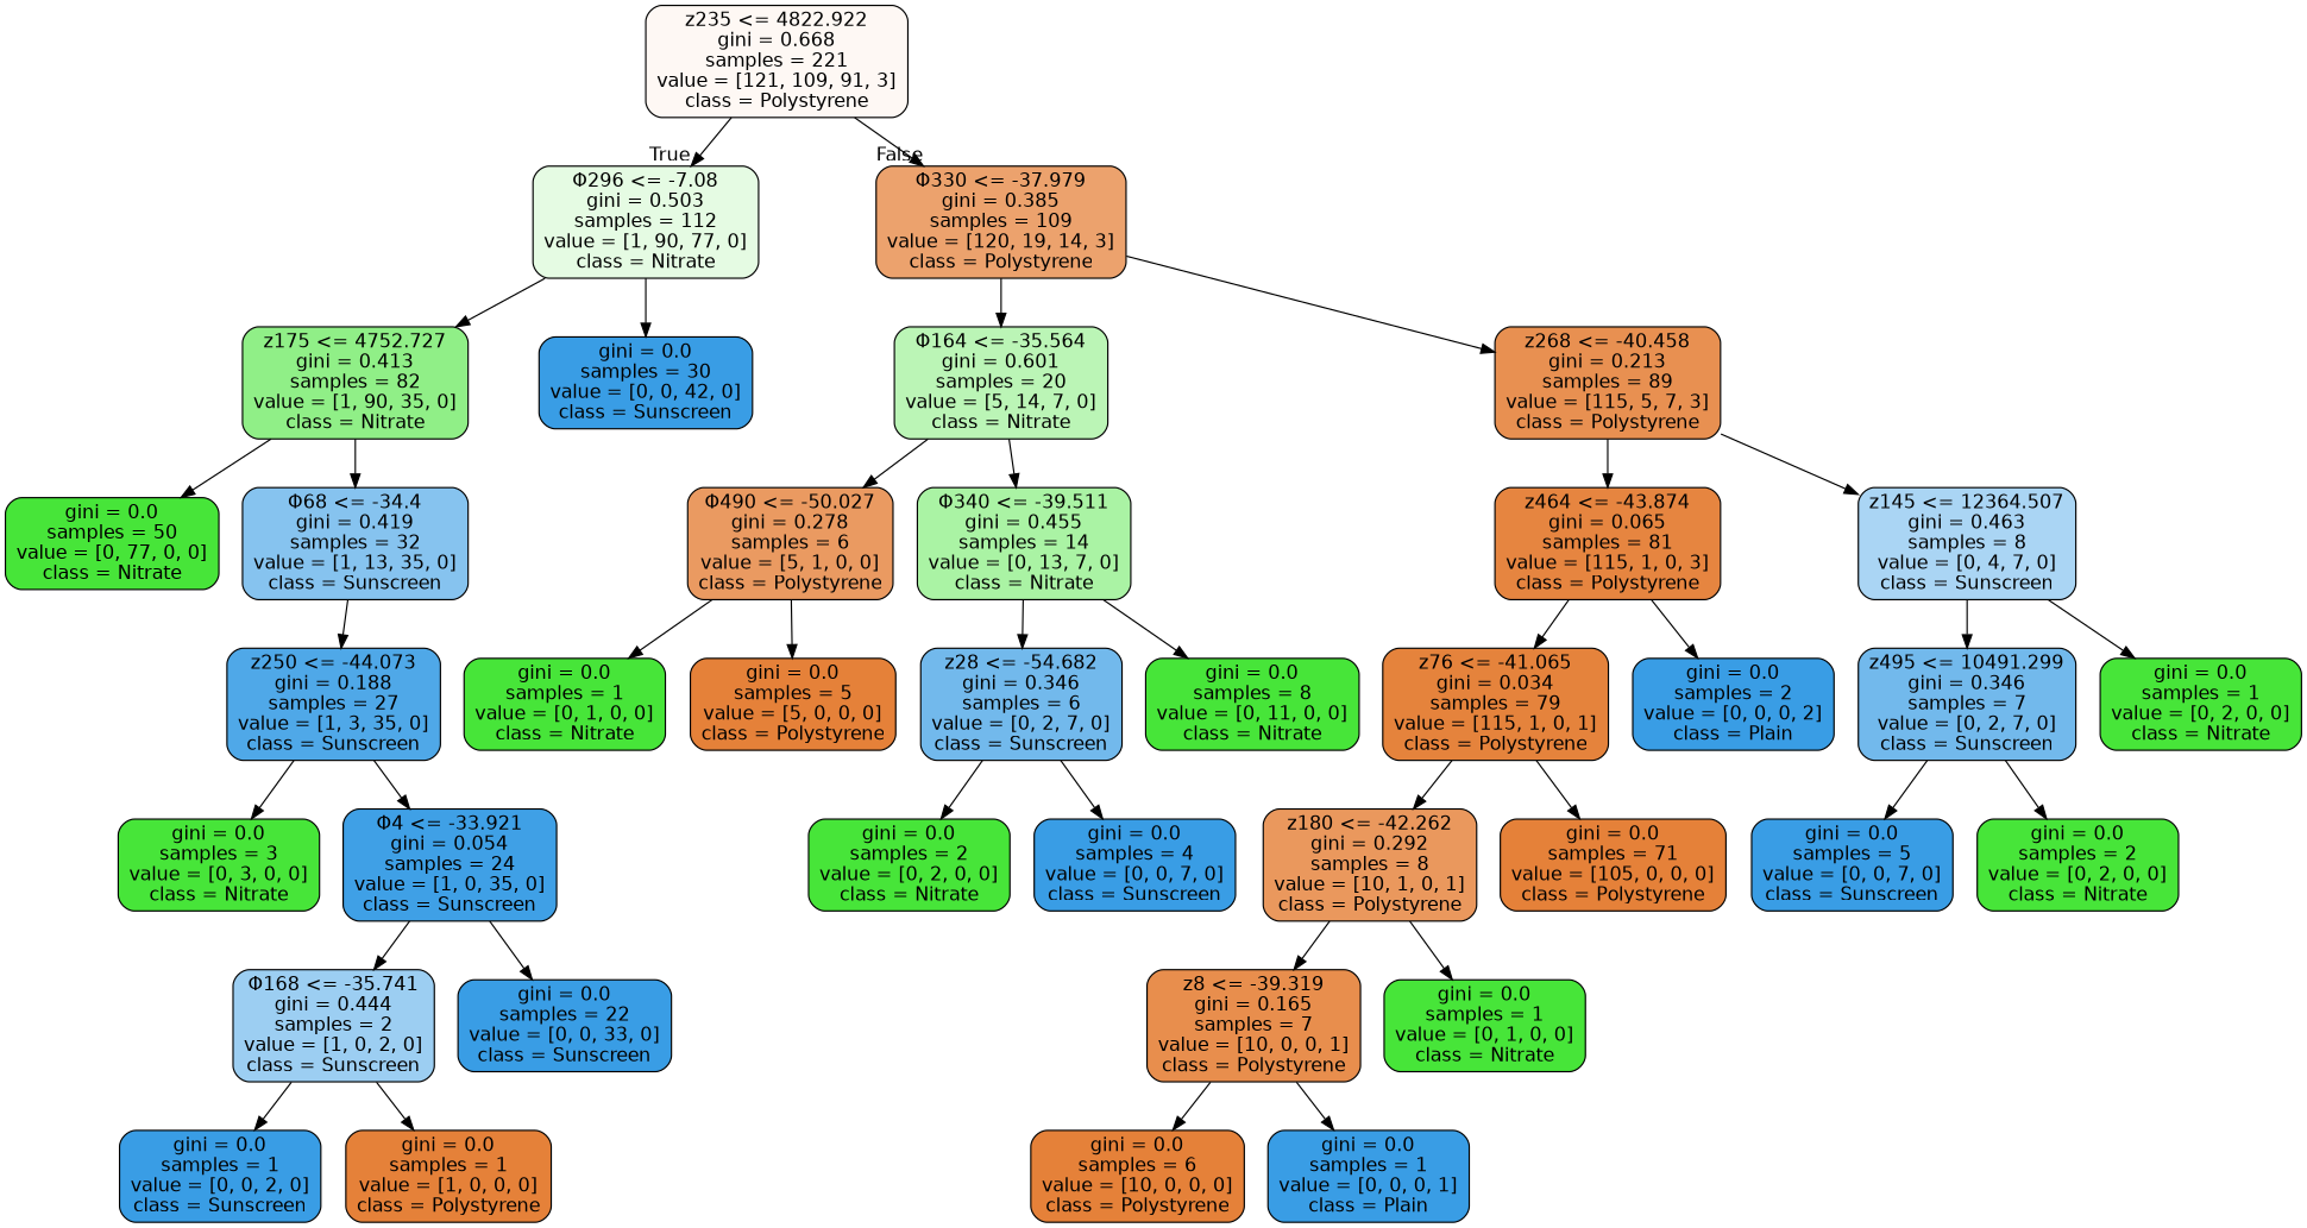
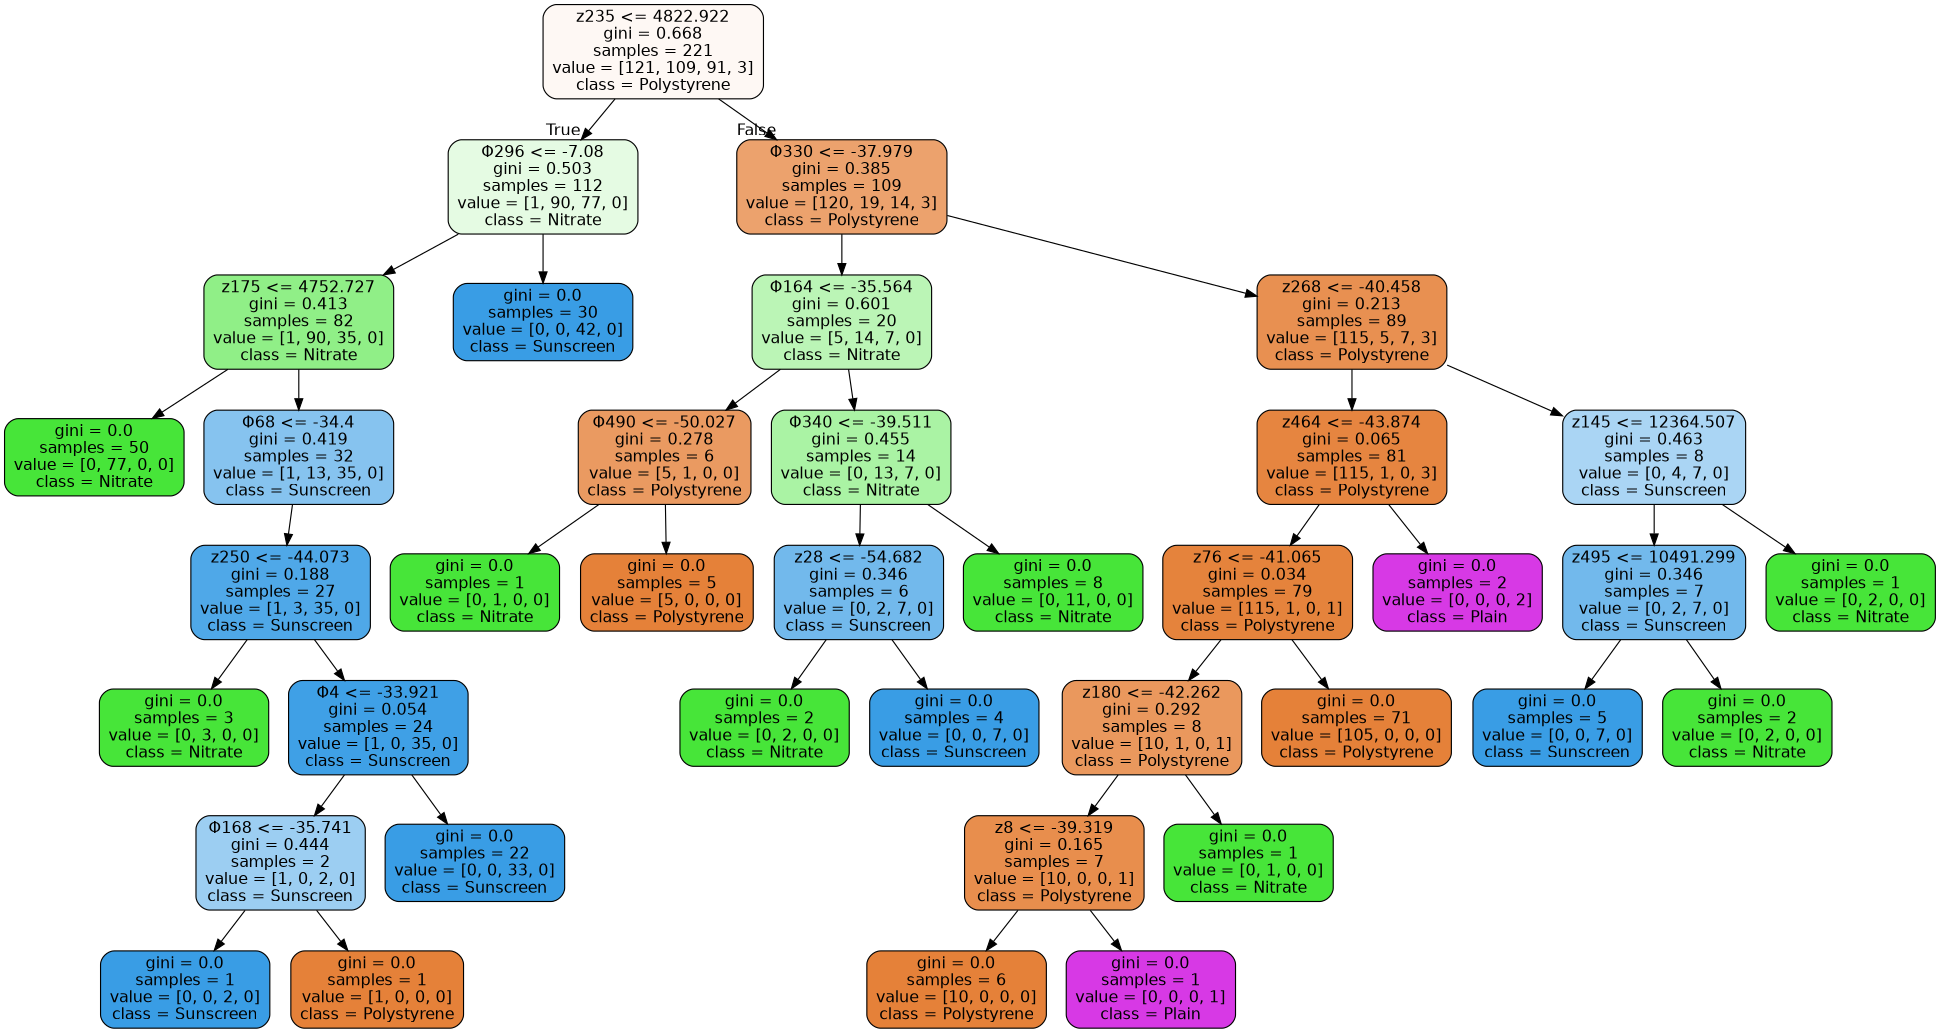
  digraph {
    node [color=black fillcolor="#47e539" fontname=helvetica shape=box style="filled, rounded"]
    edge [fontname=helvetica]
    n1 [fillcolor="#fef8f4" label="z235 <= 4822.922\ngini = 0.668\nsamples = 221\nvalue = [121, 109, 91, 3]\nclass = Polystyrene"]
    n2 [fillcolor="#e5fbe3" label="Φ296 <= -7.08\ngini = 0.503\nsamples = 112\nvalue = [1, 90, 77, 0]\nclass = Nitrate"]
    n3 [fillcolor="#eca26d" label="Φ330 <= -37.979\ngini = 0.385\nsamples = 109\nvalue = [120, 19, 14, 3]\nclass = Polystyrene"]
    n4 [fillcolor="#90ef87" label="z175 <= 4752.727\ngini = 0.413\nsamples = 82\nvalue = [1, 90, 35, 0]\nclass = Nitrate"]
    n5 [fillcolor="#399de5" label="gini = 0.0\nsamples = 30\nvalue = [0, 0, 42, 0]\nclass = Sunscreen"]
    n6 [fillcolor="#bbf5b6" label="Φ164 <= -35.564\ngini = 0.601\nsamples = 20\nvalue = [5, 14, 7, 0]\nclass = Nitrate"]
    n7 [fillcolor="#e89051" label="z268 <= -40.458\ngini = 0.213\nsamples = 89\nvalue = [115, 5, 7, 3]\nclass = Polystyrene"]
    n8 [label="gini = 0.0\nsamples = 50\nvalue = [0, 77, 0, 0]\nclass = Nitrate"]
    n9 [fillcolor="#86c3ef" label="Φ68 <= -34.4\ngini = 0.419\nsamples = 32\nvalue = [1, 13, 35, 0]\nclass = Sunscreen"]
    n10 [fillcolor="#4fa8e8" label="z250 <= -44.073\ngini = 0.188\nsamples = 27\nvalue = [1, 3, 35, 0]\nclass = Sunscreen"]
    n11 [label="gini = 0.0\nsamples = 3\nvalue = [0, 3, 0, 0]\nclass = Nitrate"]
    n12 [fillcolor="#3fa0e6" label="Φ4 <= -33.921\ngini = 0.054\nsamples = 24\nvalue = [1, 0, 35, 0]\nclass = Sunscreen"]
    n13 [fillcolor="#9ccef2" label="Φ168 <= -35.741\ngini = 0.444\nsamples = 2\nvalue = [1, 0, 2, 0]\nclass = Sunscreen"]
    n14 [fillcolor="#399de5" label="gini = 0.0\nsamples = 22\nvalue = [0, 0, 33, 0]\nclass = Sunscreen"]
    n15 [fillcolor="#399de5" label="gini = 0.0\nsamples = 1\nvalue = [0, 0, 2, 0]\nclass = Sunscreen"]
    n16 [fillcolor="#e58139" label="gini = 0.0\nsamples = 1\nvalue = [1, 0, 0, 0]\nclass = Polystyrene"]
    n17 [fillcolor="#ea9a61" label="Φ490 <= -50.027\ngini = 0.278\nsamples = 6\nvalue = [5, 1, 0, 0]\nclass = Polystyrene"]
    n18 [fillcolor="#aaf3a4" label="Φ340 <= -39.511\ngini = 0.455\nsamples = 14\nvalue = [0, 13, 7, 0]\nclass = Nitrate"]
    n19 [fillcolor="#e68540" label="z464 <= -43.874\ngini = 0.065\nsamples = 81\nvalue = [115, 1, 0, 3]\nclass = Polystyrene"]
    n20 [fillcolor="#aad5f4" label="z145 <= 12364.507\ngini = 0.463\nsamples = 8\nvalue = [0, 4, 7, 0]\nclass = Sunscreen"]
    n21 [label="gini = 0.0\nsamples = 1\nvalue = [0, 1, 0, 0]\nclass = Nitrate"]
    n22 [fillcolor="#e58139" label="gini = 0.0\nsamples = 5\nvalue = [5, 0, 0, 0]\nclass = Polystyrene"]
    n23 [fillcolor="#72b9ec" label="z28 <= -54.682\ngini = 0.346\nsamples = 6\nvalue = [0, 2, 7, 0]\nclass = Sunscreen"]
    n24 [label="gini = 0.0\nsamples = 8\nvalue = [0, 11, 0, 0]\nclass = Nitrate"]
    n25 [label="gini = 0.0\nsamples = 2\nvalue = [0, 2, 0, 0]\nclass = Nitrate"]
    n26 [fillcolor="#399de5" label="gini = 0.0\nsamples = 4\nvalue = [0, 0, 7, 0]\nclass = Sunscreen"]
    n27 [fillcolor="#e5833c" label="z76 <= -41.065\ngini = 0.034\nsamples = 79\nvalue = [115, 1, 0, 1]\nclass = Polystyrene"]
-   n28 [fillcolor="#399de5" label="gini = 0.0\nsamples = 2\nvalue = [0, 0, 0, 2]\nclass = Plain"]
+   n28 [fillcolor="#d739e5" label="gini = 0.0\nsamples = 2\nvalue = [0, 0, 0, 2]\nclass = Plain"]
    n29 [fillcolor="#72b9ec" label="z495 <= 10491.299\ngini = 0.346\nsamples = 7\nvalue = [0, 2, 7, 0]\nclass = Sunscreen"]
    n30 [label="gini = 0.0\nsamples = 1\nvalue = [0, 2, 0, 0]\nclass = Nitrate"]
    n31 [fillcolor="#ea985d" label="z180 <= -42.262\ngini = 0.292\nsamples = 8\nvalue = [10, 1, 0, 1]\nclass = Polystyrene"]
    n32 [fillcolor="#e58139" label="gini = 0.0\nsamples = 71\nvalue = [105, 0, 0, 0]\nclass = Polystyrene"]
    n33 [fillcolor="#e88e4d" label="z8 <= -39.319\ngini = 0.165\nsamples = 7\nvalue = [10, 0, 0, 1]\nclass = Polystyrene"]
    n34 [label="gini = 0.0\nsamples = 1\nvalue = [0, 1, 0, 0]\nclass = Nitrate"]
    n35 [fillcolor="#e58139" label="gini = 0.0\nsamples = 6\nvalue = [10, 0, 0, 0]\nclass = Polystyrene"]
-   n36 [fillcolor="#399de5" label="gini = 0.0\nsamples = 1\nvalue = [0, 0, 0, 1]\nclass = Plain"]
+   n36 [fillcolor="#d739e5" label="gini = 0.0\nsamples = 1\nvalue = [0, 0, 0, 1]\nclass = Plain"]
    n37 [fillcolor="#399de5" label="gini = 0.0\nsamples = 5\nvalue = [0, 0, 7, 0]\nclass = Sunscreen"]
    n38 [label="gini = 0.0\nsamples = 2\nvalue = [0, 2, 0, 0]\nclass = Nitrate"]
    n1 -> n2 [headlabel=True labelangle=45 labeldistance=2.5]
    n1 -> n3 [headlabel=False labelangle=-45 labeldistance=2.5]
    n2 -> n4
    n2 -> n5
    n3 -> n6
    n3 -> n7
    n4 -> n8
    n4 -> n9
    n6 -> n17
    n6 -> n18
    n7 -> n19
    n7 -> n20
    n9 -> n10
    n10 -> n11
    n10 -> n12
    n12 -> n13
    n12 -> n14
    n13 -> n15
    n13 -> n16
    n17 -> n21
    n17 -> n22
    n18 -> n23
    n18 -> n24
    n19 -> n27
    n19 -> n28
    n20 -> n29
    n20 -> n30
    n23 -> n25
    n23 -> n26
    n27 -> n31
    n27 -> n32
    n29 -> n37
    n29 -> n38
    n31 -> n33
    n31 -> n34
    n33 -> n35
    n33 -> n36
  }
